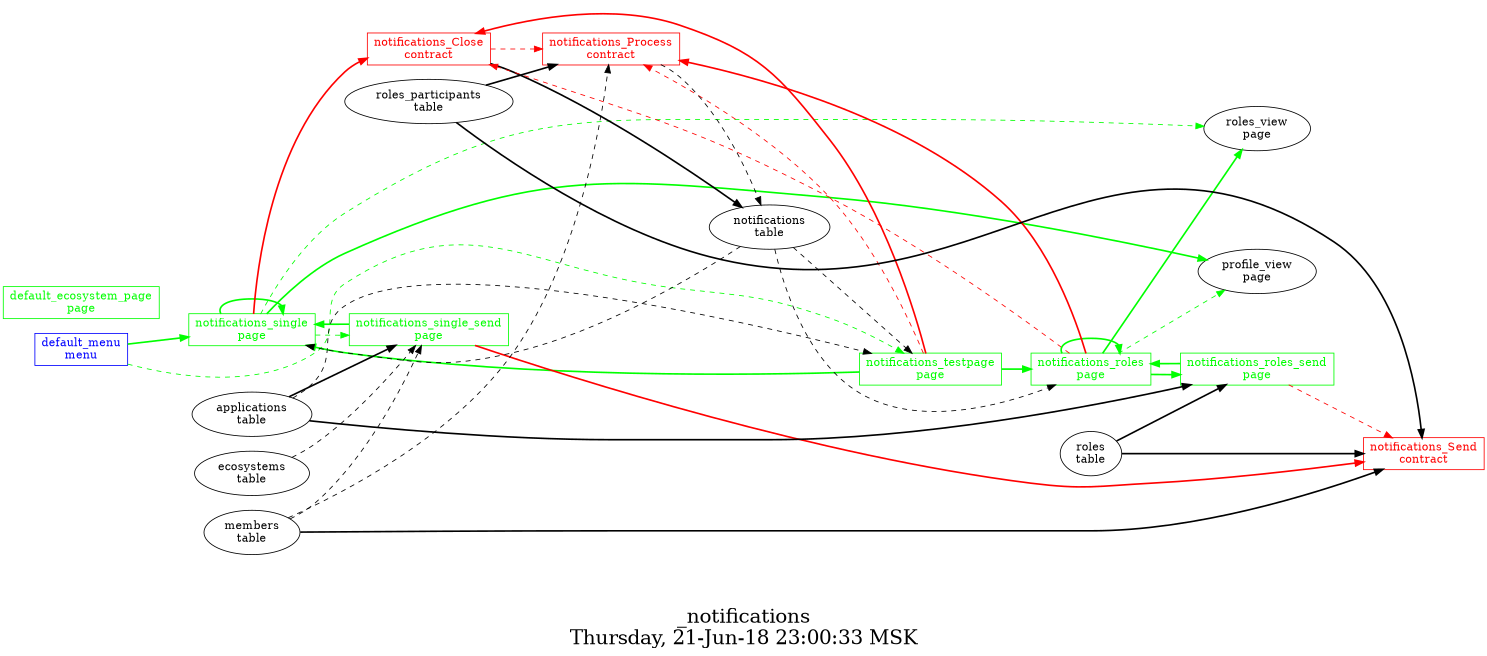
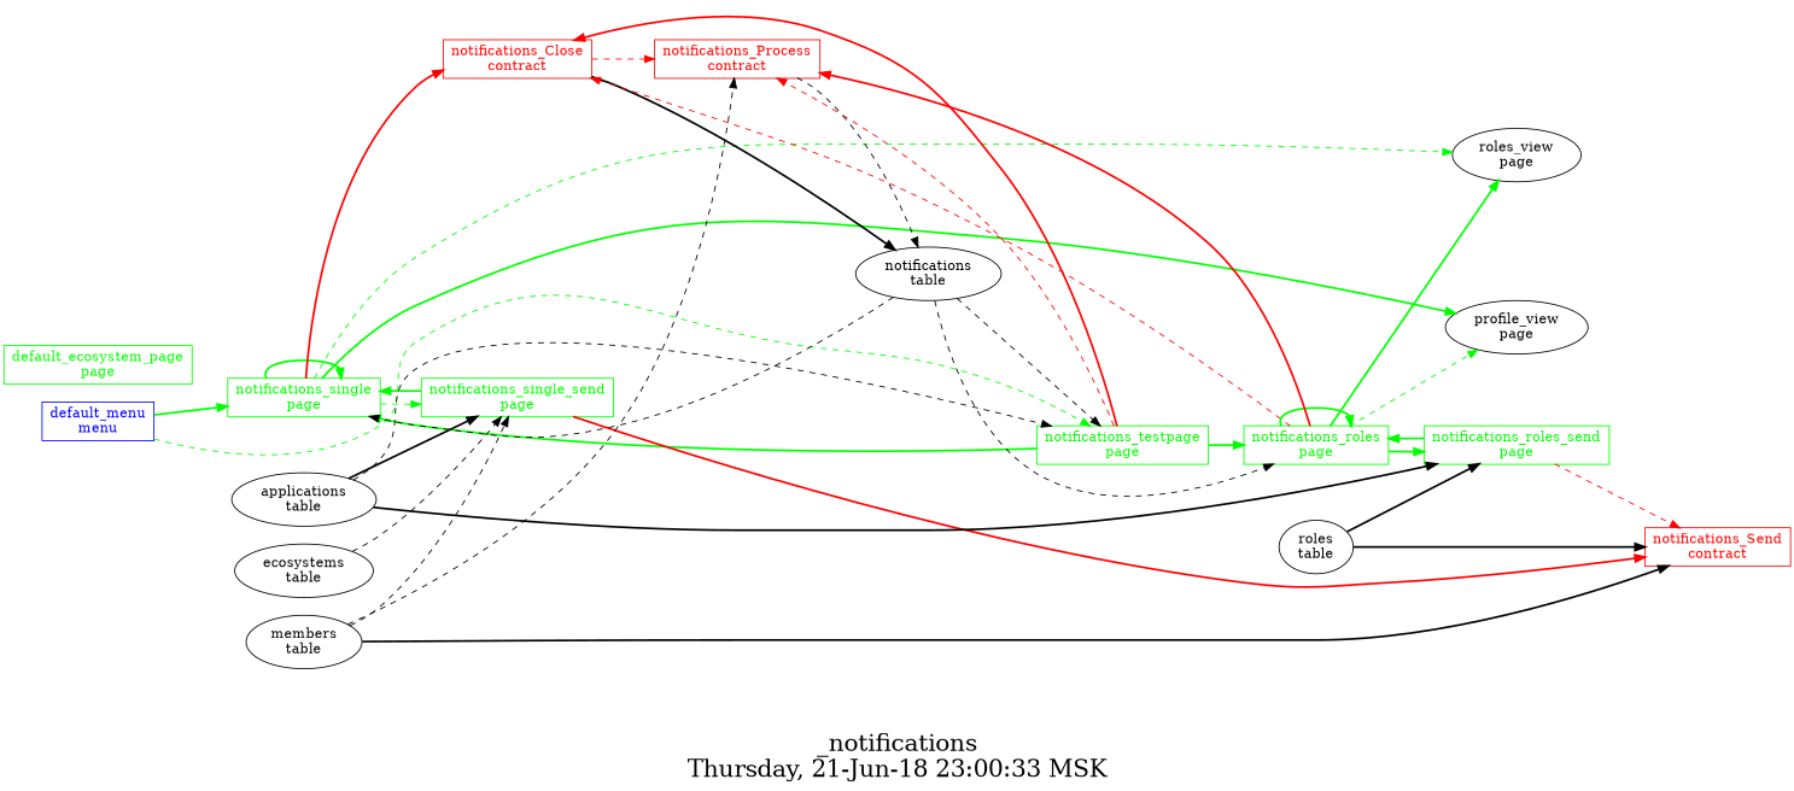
  digraph {
    fontsize=24
    label="_notifications\nThursday, 21-Jun-18 23:00:33 MSK"
    nojustify=true
    ordering=out
    rankdir=LR
    node [shape=record]
    edge [style=bold]
    "default_menu\nmenu" [color=blue fontcolor=blue group=menus]
    "notifications_single\npage" [color=green fontcolor=green group=pages]
    "notifications_testpage\npage" [color=green fontcolor=green group=pages]
    "notifications_Close\ncontract" [color=red fontcolor=red group=contracts]
    "roles_view\npage" [shape=""]
    "profile_view\npage" [shape=""]
    "notifications_single_send\npage" [color=green fontcolor=green group=pages]
    "notifications_roles\npage" [color=green fontcolor=green group=pages]
    "notifications_Process\ncontract" [color=red fontcolor=red group=contracts]
    "notifications_roles_send\npage" [color=green fontcolor=green group=pages]
    "notifications\ntable" [shape=""]
    "notifications_Send\ncontract" [color=red fontcolor=red group=contracts]
    "default_ecosystem_page\npage" [color=green fontcolor=green group=pages]
    "applications\ntable" [shape=""]
    "roles\ntable" [shape=""]
    "members\ntable" [shape=""]
    "ecosystems\ntable" [shape=""]
-   "roles_participants\ntable" [shape=""]
    "default_menu\nmenu" -> "notifications_single\npage" [color=green]
    "default_menu\nmenu" -> "notifications_testpage\npage" [color=green style=dashed]
    "notifications_single\npage" -> "notifications_single\npage" [color=green]
    "notifications_single\npage" -> "notifications_Close\ncontract" [color=red]
    "notifications_single\npage" -> "roles_view\npage" [color=green style=dashed]
    "notifications_single\npage" -> "profile_view\npage" [color=green]
    "notifications_single\npage" -> "notifications_single_send\npage" [color=green style=dashed]
    "notifications_testpage\npage" -> "notifications_single\npage" [color=green]
    "notifications_testpage\npage" -> "notifications_Close\ncontract" [color=red]
    "notifications_testpage\npage" -> "notifications_roles\npage" [color=green]
    "notifications_testpage\npage" -> "notifications_Process\ncontract" [color=red style=dashed]
    "notifications_Close\ncontract" -> "notifications_Process\ncontract" [color=red style=dashed]
    "notifications_Close\ncontract" -> "notifications\ntable"
    "notifications_single_send\npage" -> "notifications_single\npage" [color=green]
    "notifications_single_send\npage" -> "notifications_Send\ncontract" [color=red]
    "notifications_roles\npage" -> "notifications_Close\ncontract" [color=red style=dashed]
    "notifications_roles\npage" -> "roles_view\npage" [color=green]
    "notifications_roles\npage" -> "profile_view\npage" [color=green style=dashed]
    "notifications_roles\npage" -> "notifications_roles\npage" [color=green]
    "notifications_roles\npage" -> "notifications_Process\ncontract" [color=red]
    "notifications_roles\npage" -> "notifications_roles_send\npage" [color=green]
    "notifications_Process\ncontract" -> "notifications\ntable" [style=dashed]
    "notifications_roles_send\npage" -> "notifications_roles\npage" [color=green]
    "notifications_roles_send\npage" -> "notifications_Send\ncontract" [color=red style=dashed]
    "notifications\ntable" -> "notifications_single\npage" [style=dashed]
    "notifications\ntable" -> "notifications_testpage\npage" [style=dashed]
    "notifications\ntable" -> "notifications_roles\npage" [style=dashed]
    "applications\ntable" -> "notifications_testpage\npage" [style=dashed]
    "applications\ntable" -> "notifications_single_send\npage"
    "applications\ntable" -> "notifications_roles_send\npage"
    "roles\ntable" -> "notifications_roles_send\npage"
    "roles\ntable" -> "notifications_Send\ncontract"
    "members\ntable" -> "notifications_single_send\npage" [style=dashed]
    "members\ntable" -> "notifications_Process\ncontract" [style=dashed]
    "members\ntable" -> "notifications_Send\ncontract"
    "ecosystems\ntable" -> "notifications_single_send\npage" [style=dashed]
-   "roles_participants\ntable" -> "notifications_Process\ncontract"
-   "roles_participants\ntable" -> "notifications_Send\ncontract"
  }
